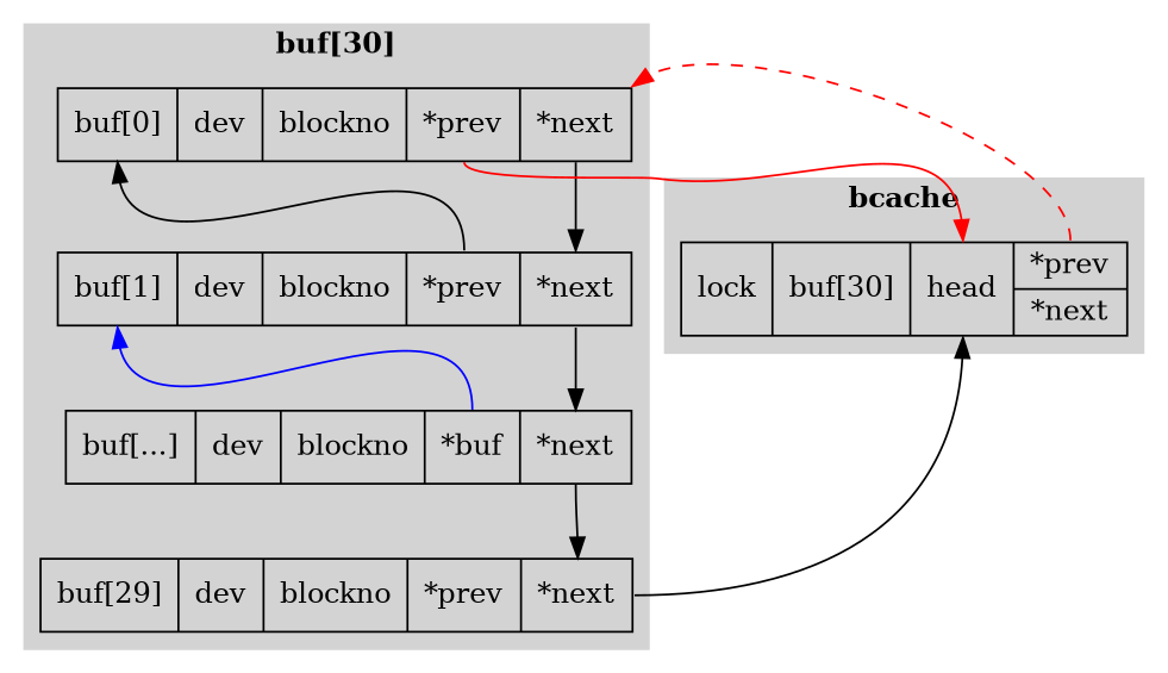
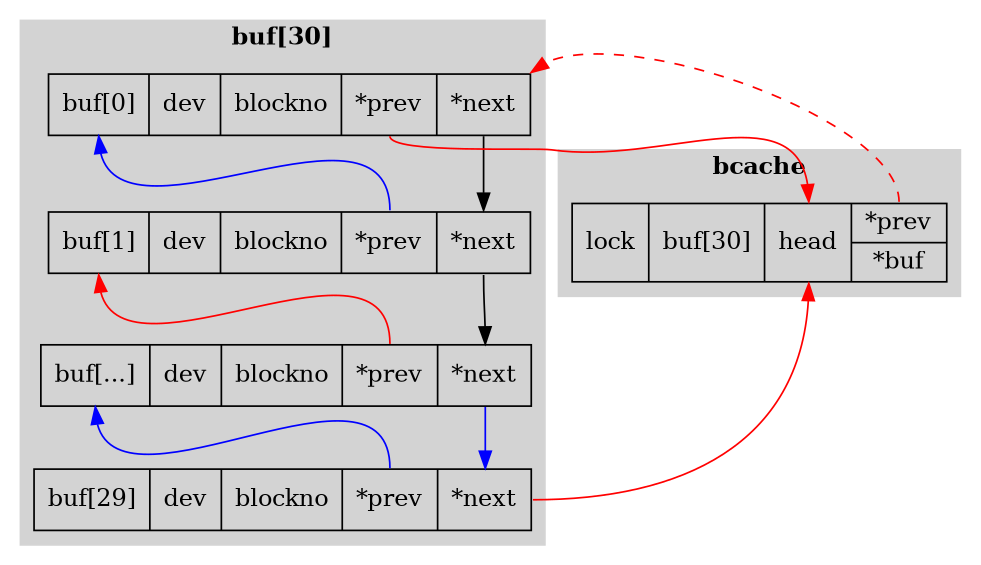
  digraph {
    node [shape=record]
    edge [color=black headport=n tailport=p]
    n1 [label="<a>buf[0]  |dev|blockno|<p>*prev|<n>*next"]
    n2 [label="<a>buf[1]  |dev|blockno|<p>*prev|<n>*next"]
-   n3 [label="<a>buf[...]|dev|blockno|<p>*buf|<n>*next"]
+   n3 [label="<a>buf[...]|dev|blockno|<p>*prev|<n>*next"]
    n4 [label="<a>buf[29] |dev|blockno|<p>*prev|<n>*next"]
-   n5 [label="lock|<b>buf[30]|<h>head|{<p>*prev|<n>*next}"]
+   n5 [label="lock|<b>buf[30]|<h>head|{<p>*prev|<n>*buf}"]
    subgraph cluster_1 {
      color=lightgray
      label=<<b>buf[30]</b>>
      style=filled
      n1
      n2
      n3
      n4
    }
    subgraph cluster_2 {
      color=lightgray
      label=<<b>bcache</b>>
      style=filled
      n5
    }
    n1 -> n2 [tailport=n]
    n1 -> n5 [color=red headport=h]
-   n2 -> n1 [headport=a]
+   n2 -> n1 [color=blue headport=a]
    n2 -> n3 [tailport=n]
-   n3 -> n2 [color=blue headport=a]
-   n3 -> n4 [tailport=n]
-   n4 -> n5 [headport=h tailport=n]
+   n3 -> n2 [color=red headport=a]
+   n3 -> n4 [color=blue tailport=n]
+   n4 -> n3 [color=blue headport=a]
+   n4 -> n5 [color=red headport=h tailport=n]
    n5 -> n1 [color=red headport=ne style=dashed]
  }
